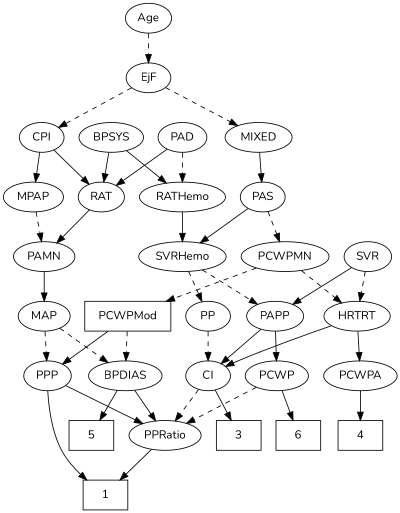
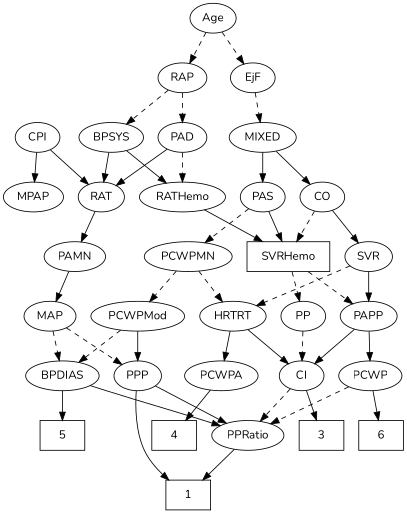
  strict digraph {
    fontname=Nunito
    node [fontname=Nunito]
    edge [fontname=Nunito style=solid]
    1 [height=0.5 shape=box width=0.75]
    n2 [height=0.5 label=6 shape=box width=0.75]
    3 [height=0.5 shape=box width=0.75]
    4 [height=0.5 shape=box width=0.75]
    5 [height=0.5 shape=box width=0.75]
    Age [height=0.5 width=0.75]
    EjF [height=0.5 width=0.75]
+   RAP [height=0.5 width=0.77632]
    MIXED [height=0.5 width=1.1193]
    CPI [height=0.5 width=0.75]
    BPSYS [height=0.5 width=1.0471]
    PAD [height=0.5 width=0.79437]
+   CO [height=0.5 width=0.75]
    PAS [height=0.5 width=0.75]
    MPAP [height=0.5 width=0.97491]
    RAT [height=0.5 width=0.75827]
    RATHemo [height=0.5 width=1.3721]
    SVR [height=0.5 width=0.77632]
-   SVRHemo [height=0.5 width=1.3902]
+   SVRHemo [height=0.5 width=1.3902 shape=box]
    PCWPMN [height=0.5 width=1.3902]
    PAMN [height=0.5 width=1.011]
    PAPP [height=0.5 width=0.88464]
    HRTRT [height=0.5 width=1.1013]
    PP [height=0.5 width=0.75]
-   PCWPMod [height=0.5 width=1.4443 shape=box]
+   PCWPMod [height=0.5 width=1.4443]
    MAP [height=0.5 width=0.84854]
    BPDIAS [height=0.5 width=1.1735]
    PPP [height=0.5 width=0.75]
    CI [height=0.5 width=0.75]
    PCWP [height=0.5 width=0.97491]
    PCWPA [height=0.5 width=1.1555]
    PPRatio [height=0.5 width=1.1013]
    Age -> EjF [style=dashed]
+   Age -> RAP [style=dashed]
    EjF -> MIXED [style=dashed]
-   EjF -> CPI [style=dashed]
+   RAP -> BPSYS [style=dashed]
+   RAP -> PAD [style=dashed]
+   MIXED -> CO
    MIXED -> PAS
    CPI -> MPAP
    CPI -> RAT
    BPSYS -> RAT
    BPSYS -> RATHemo
    PAD -> RAT
    PAD -> RATHemo [style=dashed]
+   CO -> SVR
+   CO -> SVRHemo [style=dashed]
    PAS -> SVRHemo
    PAS -> PCWPMN [style=dashed]
-   MPAP -> PAMN [style=dashed]
    RAT -> PAMN
    RATHemo -> SVRHemo
    SVR -> PAPP
    SVR -> HRTRT [style=dashed]
    SVRHemo -> PAPP [style=dashed]
    SVRHemo -> PP [style=dashed]
    PCWPMN -> HRTRT [style=dashed]
    PCWPMN -> PCWPMod [style=dashed]
    PAMN -> MAP
    PAPP -> CI
    PAPP -> PCWP
    HRTRT -> CI
    HRTRT -> PCWPA
    PP -> CI [style=dashed]
    PCWPMod -> BPDIAS [style=dashed]
    PCWPMod -> PPP
    MAP -> BPDIAS [style=dashed]
    MAP -> PPP [style=dashed]
    BPDIAS -> 5
    BPDIAS -> PPRatio
    PPP -> 1
    PPP -> PPRatio
    CI -> 3
    CI -> PPRatio [style=dashed]
    PCWP -> n2
    PCWP -> PPRatio [style=dashed]
    PCWPA -> 4
    PPRatio -> 1
  }
